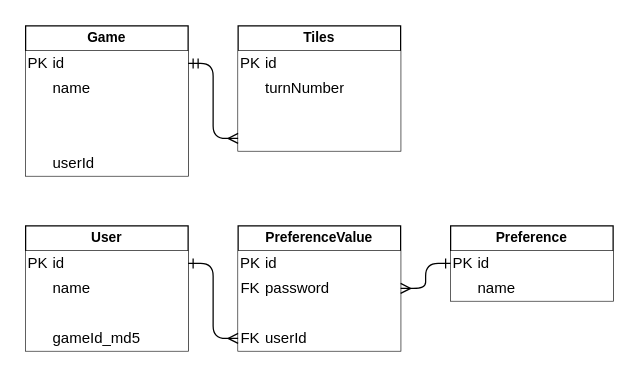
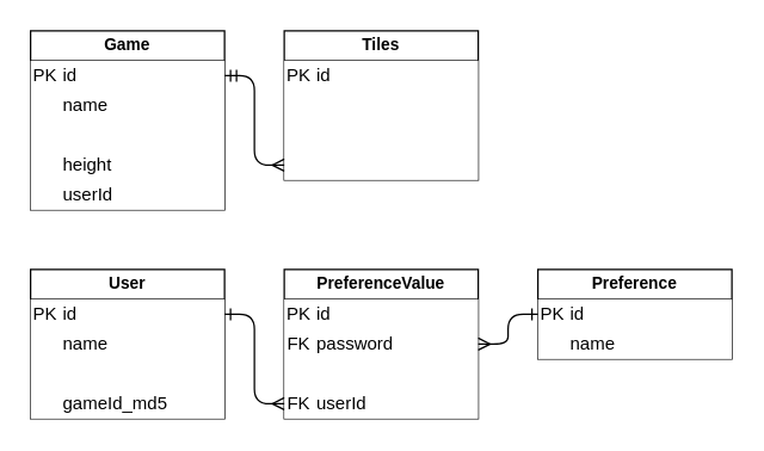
  <mxCell id="0" />
  <mxCell id="1" parent="0" />
  <mxCell id="2" value="Game" style="swimlane;fontStyle=1;align=center;verticalAlign=top;childLayout=stackLayout;horizontal=1;startSize=20;horizontalStack=0;resizeParent=1;resizeParentMax=0;resizeLast=0;collapsible=1;marginBottom=0;fontSize=11;spacing=-2;" parent="1" vertex="1"><mxGeometry x="20" y="20" width="130" height="120" as="geometry" /></mxCell>
  <mxCell id="3" value="" style="shape=table;startSize=0;container=1;collapsible=0;childLayout=tableLayout;strokeColor=none;" parent="2" vertex="1"><mxGeometry y="20" width="130" height="100" as="geometry" /></mxCell>
  <mxCell id="4" value="" style="shape=partialRectangle;collapsible=0;dropTarget=0;pointerEvents=0;fillColor=none;top=0;left=0;bottom=0;right=0;points=[[0,0.5],[1,0.5]];portConstraint=eastwest;strokeColor=none;" parent="3" vertex="1"><mxGeometry width="130" height="20" as="geometry" /></mxCell>
  <mxCell id="5" value="PK" style="shape=partialRectangle;html=1;whiteSpace=wrap;connectable=0;overflow=hidden;fillColor=none;top=0;left=0;bottom=0;right=0;pointerEvents=1;strokeColor=none;" parent="4" vertex="1"><mxGeometry width="20" height="20" as="geometry"><mxRectangle width="20" height="20" as="alternateBounds" /></mxGeometry></mxCell>
  <mxCell id="6" value="id" style="shape=partialRectangle;html=1;whiteSpace=wrap;connectable=0;overflow=hidden;fillColor=none;top=0;left=0;bottom=0;right=0;pointerEvents=1;strokeColor=none;align=left;" parent="4" vertex="1"><mxGeometry x="20" width="110" height="20" as="geometry"><mxRectangle width="110" height="20" as="alternateBounds" /></mxGeometry></mxCell>
  <mxCell id="7" value="" style="shape=partialRectangle;collapsible=0;dropTarget=0;pointerEvents=0;fillColor=none;top=0;left=0;bottom=0;right=0;points=[[0,0.5],[1,0.5]];portConstraint=eastwest;strokeColor=none;" parent="3" vertex="1"><mxGeometry y="20" width="130" height="20" as="geometry" /></mxCell>
  <mxCell id="8" value="" style="shape=partialRectangle;html=1;whiteSpace=wrap;connectable=0;overflow=hidden;fillColor=none;top=0;left=0;bottom=0;right=0;pointerEvents=1;strokeColor=none;" parent="7" vertex="1"><mxGeometry width="20" height="20" as="geometry"><mxRectangle width="20" height="20" as="alternateBounds" /></mxGeometry></mxCell>
  <mxCell id="9" value="name" style="shape=partialRectangle;html=1;whiteSpace=wrap;connectable=0;overflow=hidden;fillColor=none;top=0;left=0;bottom=0;right=0;pointerEvents=1;strokeColor=none;align=left;" parent="7" vertex="1"><mxGeometry x="20" width="110" height="20" as="geometry"><mxRectangle width="110" height="20" as="alternateBounds" /></mxGeometry></mxCell>
  <mxCell id="10" style="shape=partialRectangle;collapsible=0;dropTarget=0;pointerEvents=0;fillColor=none;top=0;left=0;bottom=0;right=0;points=[[0,0.5],[1,0.5]];portConstraint=eastwest;strokeColor=none;" parent="3" vertex="1"><mxGeometry y="40" width="130" height="20" as="geometry" /></mxCell>
  <mxCell id="11" style="shape=partialRectangle;html=1;whiteSpace=wrap;connectable=0;overflow=hidden;fillColor=none;top=0;left=0;bottom=0;right=0;pointerEvents=1;strokeColor=none;" parent="10" vertex="1"><mxGeometry width="20" height="20" as="geometry"><mxRectangle width="20" height="20" as="alternateBounds" /></mxGeometry></mxCell>
  <mxCell id="12" style="shape=partialRectangle;collapsible=0;dropTarget=0;pointerEvents=0;fillColor=none;top=0;left=0;bottom=0;right=0;points=[[0,0.5],[1,0.5]];portConstraint=eastwest;strokeColor=none;" parent="3" vertex="1"><mxGeometry y="60" width="130" height="20" as="geometry" /></mxCell>
  <mxCell id="13" style="shape=partialRectangle;html=1;whiteSpace=wrap;connectable=0;overflow=hidden;fillColor=none;top=0;left=0;bottom=0;right=0;pointerEvents=1;strokeColor=none;" parent="12" vertex="1"><mxGeometry width="20" height="20" as="geometry"><mxRectangle width="20" height="20" as="alternateBounds" /></mxGeometry></mxCell>
+ <mxCell id="14" value="height" style="shape=partialRectangle;html=1;whiteSpace=wrap;connectable=0;overflow=hidden;fillColor=none;top=0;left=0;bottom=0;right=0;pointerEvents=1;strokeColor=none;align=left;" parent="12" vertex="1"><mxGeometry x="20" width="110" height="20" as="geometry"><mxRectangle width="110" height="20" as="alternateBounds" /></mxGeometry></mxCell>
  <mxCell id="15" style="shape=partialRectangle;collapsible=0;dropTarget=0;pointerEvents=0;fillColor=none;top=0;left=0;bottom=0;right=0;points=[[0,0.5],[1,0.5]];portConstraint=eastwest;strokeColor=none;" parent="3" vertex="1"><mxGeometry y="80" width="130" height="20" as="geometry" /></mxCell>
  <mxCell id="16" style="shape=partialRectangle;html=1;whiteSpace=wrap;connectable=0;overflow=hidden;fillColor=none;top=0;left=0;bottom=0;right=0;pointerEvents=1;strokeColor=none;" parent="15" vertex="1"><mxGeometry width="20" height="20" as="geometry"><mxRectangle width="20" height="20" as="alternateBounds" /></mxGeometry></mxCell>
  <mxCell id="17" value="userId" style="shape=partialRectangle;html=1;whiteSpace=wrap;connectable=0;overflow=hidden;fillColor=none;top=0;left=0;bottom=0;right=0;pointerEvents=1;strokeColor=none;align=left;" parent="15" vertex="1"><mxGeometry x="20" width="110" height="20" as="geometry"><mxRectangle width="110" height="20" as="alternateBounds" /></mxGeometry></mxCell>
  <mxCell id="18" value="Tiles" style="swimlane;fontStyle=1;align=center;verticalAlign=top;childLayout=stackLayout;horizontal=1;startSize=20;horizontalStack=0;resizeParent=1;resizeParentMax=0;resizeLast=0;collapsible=1;marginBottom=0;fontSize=11;spacing=-2;" parent="1" vertex="1"><mxGeometry x="190" y="20" width="130" height="100" as="geometry" /></mxCell>
  <mxCell id="19" value="" style="shape=table;startSize=0;container=1;collapsible=0;childLayout=tableLayout;strokeColor=none;" parent="18" vertex="1"><mxGeometry y="20" width="130" height="80" as="geometry" /></mxCell>
  <mxCell id="20" value="" style="shape=partialRectangle;collapsible=0;dropTarget=0;pointerEvents=0;fillColor=none;top=0;left=0;bottom=0;right=0;points=[[0,0.5],[1,0.5]];portConstraint=eastwest;strokeColor=none;" parent="19" vertex="1"><mxGeometry width="130" height="20" as="geometry" /></mxCell>
  <mxCell id="21" value="PK" style="shape=partialRectangle;html=1;whiteSpace=wrap;connectable=0;overflow=hidden;fillColor=none;top=0;left=0;bottom=0;right=0;pointerEvents=1;strokeColor=none;" parent="20" vertex="1"><mxGeometry width="20" height="20" as="geometry"><mxRectangle width="20" height="20" as="alternateBounds" /></mxGeometry></mxCell>
  <mxCell id="22" value="id" style="shape=partialRectangle;html=1;whiteSpace=wrap;connectable=0;overflow=hidden;fillColor=none;top=0;left=0;bottom=0;right=0;pointerEvents=1;strokeColor=none;align=left;" parent="20" vertex="1"><mxGeometry x="20" width="110" height="20" as="geometry"><mxRectangle width="110" height="20" as="alternateBounds" /></mxGeometry></mxCell>
  <mxCell id="23" value="" style="shape=partialRectangle;collapsible=0;dropTarget=0;pointerEvents=0;fillColor=none;top=0;left=0;bottom=0;right=0;points=[[0,0.5],[1,0.5]];portConstraint=eastwest;strokeColor=none;" parent="19" vertex="1"><mxGeometry y="20" width="130" height="20" as="geometry" /></mxCell>
  <mxCell id="24" value="" style="shape=partialRectangle;html=1;whiteSpace=wrap;connectable=0;overflow=hidden;fillColor=none;top=0;left=0;bottom=0;right=0;pointerEvents=1;strokeColor=none;" parent="23" vertex="1"><mxGeometry width="20" height="20" as="geometry"><mxRectangle width="20" height="20" as="alternateBounds" /></mxGeometry></mxCell>
- <mxCell id="25" value="turnNumber" style="shape=partialRectangle;html=1;whiteSpace=wrap;connectable=0;overflow=hidden;fillColor=none;top=0;left=0;bottom=0;right=0;pointerEvents=1;strokeColor=none;align=left;" parent="23" vertex="1"><mxGeometry x="20" width="110" height="20" as="geometry"><mxRectangle width="110" height="20" as="alternateBounds" /></mxGeometry></mxCell>
  <mxCell id="26" style="shape=partialRectangle;collapsible=0;dropTarget=0;pointerEvents=0;fillColor=none;top=0;left=0;bottom=0;right=0;points=[[0,0.5],[1,0.5]];portConstraint=eastwest;strokeColor=none;" parent="19" vertex="1"><mxGeometry y="40" width="130" height="20" as="geometry" /></mxCell>
  <mxCell id="27" style="shape=partialRectangle;html=1;whiteSpace=wrap;connectable=0;overflow=hidden;fillColor=none;top=0;left=0;bottom=0;right=0;pointerEvents=1;strokeColor=none;" parent="26" vertex="1"><mxGeometry width="20" height="20" as="geometry"><mxRectangle width="20" height="20" as="alternateBounds" /></mxGeometry></mxCell>
  <mxCell id="28" style="shape=partialRectangle;collapsible=0;dropTarget=0;pointerEvents=0;fillColor=none;top=0;left=0;bottom=0;right=0;points=[[0,0.5],[1,0.5]];portConstraint=eastwest;strokeColor=none;" parent="19" vertex="1"><mxGeometry y="60" width="130" height="20" as="geometry" /></mxCell>
  <mxCell id="29" style="shape=partialRectangle;html=1;whiteSpace=wrap;connectable=0;overflow=hidden;fillColor=none;top=0;left=0;bottom=0;right=0;pointerEvents=1;strokeColor=none;" parent="28" vertex="1"><mxGeometry width="20" height="20" as="geometry"><mxRectangle width="20" height="20" as="alternateBounds" /></mxGeometry></mxCell>
  <mxCell id="30" value="User" style="swimlane;fontStyle=1;align=center;verticalAlign=top;childLayout=stackLayout;horizontal=1;startSize=20;horizontalStack=0;resizeParent=1;resizeParentMax=0;resizeLast=0;collapsible=1;marginBottom=0;fontSize=11;spacing=-2;" parent="1" vertex="1"><mxGeometry x="20" y="180" width="130" height="100" as="geometry" /></mxCell>
  <mxCell id="31" value="" style="shape=table;startSize=0;container=1;collapsible=0;childLayout=tableLayout;strokeColor=none;" parent="30" vertex="1"><mxGeometry y="20" width="130" height="80" as="geometry" /></mxCell>
  <mxCell id="32" value="" style="shape=partialRectangle;collapsible=0;dropTarget=0;pointerEvents=0;fillColor=none;top=0;left=0;bottom=0;right=0;points=[[0,0.5],[1,0.5]];portConstraint=eastwest;strokeColor=none;" parent="31" vertex="1"><mxGeometry width="130" height="20" as="geometry" /></mxCell>
  <mxCell id="33" value="PK" style="shape=partialRectangle;html=1;whiteSpace=wrap;connectable=0;overflow=hidden;fillColor=none;top=0;left=0;bottom=0;right=0;pointerEvents=1;strokeColor=none;" parent="32" vertex="1"><mxGeometry width="20" height="20" as="geometry"><mxRectangle width="20" height="20" as="alternateBounds" /></mxGeometry></mxCell>
  <mxCell id="34" value="id" style="shape=partialRectangle;html=1;whiteSpace=wrap;connectable=0;overflow=hidden;fillColor=none;top=0;left=0;bottom=0;right=0;pointerEvents=1;strokeColor=none;align=left;" parent="32" vertex="1"><mxGeometry x="20" width="110" height="20" as="geometry"><mxRectangle width="110" height="20" as="alternateBounds" /></mxGeometry></mxCell>
  <mxCell id="35" value="" style="shape=partialRectangle;collapsible=0;dropTarget=0;pointerEvents=0;fillColor=none;top=0;left=0;bottom=0;right=0;points=[[0,0.5],[1,0.5]];portConstraint=eastwest;strokeColor=none;" parent="31" vertex="1"><mxGeometry y="20" width="130" height="20" as="geometry" /></mxCell>
  <mxCell id="36" value="" style="shape=partialRectangle;html=1;whiteSpace=wrap;connectable=0;overflow=hidden;fillColor=none;top=0;left=0;bottom=0;right=0;pointerEvents=1;strokeColor=none;" parent="35" vertex="1"><mxGeometry width="20" height="20" as="geometry"><mxRectangle width="20" height="20" as="alternateBounds" /></mxGeometry></mxCell>
  <mxCell id="37" value="name" style="shape=partialRectangle;html=1;whiteSpace=wrap;connectable=0;overflow=hidden;fillColor=none;top=0;left=0;bottom=0;right=0;pointerEvents=1;strokeColor=none;align=left;" parent="35" vertex="1"><mxGeometry x="20" width="110" height="20" as="geometry"><mxRectangle width="110" height="20" as="alternateBounds" /></mxGeometry></mxCell>
  <mxCell id="38" style="shape=partialRectangle;collapsible=0;dropTarget=0;pointerEvents=0;fillColor=none;top=0;left=0;bottom=0;right=0;points=[[0,0.5],[1,0.5]];portConstraint=eastwest;strokeColor=none;" parent="31" vertex="1"><mxGeometry y="40" width="130" height="20" as="geometry" /></mxCell>
  <mxCell id="39" style="shape=partialRectangle;html=1;whiteSpace=wrap;connectable=0;overflow=hidden;fillColor=none;top=0;left=0;bottom=0;right=0;pointerEvents=1;strokeColor=none;" parent="38" vertex="1"><mxGeometry width="20" height="20" as="geometry"><mxRectangle width="20" height="20" as="alternateBounds" /></mxGeometry></mxCell>
  <mxCell id="40" style="shape=partialRectangle;collapsible=0;dropTarget=0;pointerEvents=0;fillColor=none;top=0;left=0;bottom=0;right=0;points=[[0,0.5],[1,0.5]];portConstraint=eastwest;strokeColor=none;" parent="31" vertex="1"><mxGeometry y="60" width="130" height="20" as="geometry" /></mxCell>
  <mxCell id="41" style="shape=partialRectangle;html=1;whiteSpace=wrap;connectable=0;overflow=hidden;fillColor=none;top=0;left=0;bottom=0;right=0;pointerEvents=1;strokeColor=none;" parent="40" vertex="1"><mxGeometry width="20" height="20" as="geometry"><mxRectangle width="20" height="20" as="alternateBounds" /></mxGeometry></mxCell>
  <mxCell id="42" value="gameId_md5" style="shape=partialRectangle;html=1;whiteSpace=wrap;connectable=0;overflow=hidden;fillColor=none;top=0;left=0;bottom=0;right=0;pointerEvents=1;strokeColor=none;align=left;" parent="40" vertex="1"><mxGeometry x="20" width="110" height="20" as="geometry"><mxRectangle width="110" height="20" as="alternateBounds" /></mxGeometry></mxCell>
  <mxCell id="43" value="PreferenceValue" style="swimlane;fontStyle=1;align=center;verticalAlign=top;childLayout=stackLayout;horizontal=1;startSize=20;horizontalStack=0;resizeParent=1;resizeParentMax=0;resizeLast=0;collapsible=1;marginBottom=0;fontSize=11;spacing=-2;" parent="1" vertex="1"><mxGeometry x="190" y="180" width="130" height="100" as="geometry" /></mxCell>
  <mxCell id="44" value="" style="shape=table;startSize=0;container=1;collapsible=0;childLayout=tableLayout;strokeColor=none;" parent="43" vertex="1"><mxGeometry y="20" width="130" height="80" as="geometry" /></mxCell>
  <mxCell id="45" value="" style="shape=partialRectangle;collapsible=0;dropTarget=0;pointerEvents=0;fillColor=none;top=0;left=0;bottom=0;right=0;points=[[0,0.5],[1,0.5]];portConstraint=eastwest;strokeColor=none;" parent="44" vertex="1"><mxGeometry width="130" height="20" as="geometry" /></mxCell>
  <mxCell id="46" value="PK" style="shape=partialRectangle;html=1;whiteSpace=wrap;connectable=0;overflow=hidden;fillColor=none;top=0;left=0;bottom=0;right=0;pointerEvents=1;strokeColor=none;" parent="45" vertex="1"><mxGeometry width="20" height="20" as="geometry"><mxRectangle width="20" height="20" as="alternateBounds" /></mxGeometry></mxCell>
  <mxCell id="47" value="id" style="shape=partialRectangle;html=1;whiteSpace=wrap;connectable=0;overflow=hidden;fillColor=none;top=0;left=0;bottom=0;right=0;pointerEvents=1;strokeColor=none;align=left;" parent="45" vertex="1"><mxGeometry x="20" width="110" height="20" as="geometry"><mxRectangle width="110" height="20" as="alternateBounds" /></mxGeometry></mxCell>
  <mxCell id="48" value="" style="shape=partialRectangle;collapsible=0;dropTarget=0;pointerEvents=0;fillColor=none;top=0;left=0;bottom=0;right=0;points=[[0,0.5],[1,0.5]];portConstraint=eastwest;strokeColor=none;" parent="44" vertex="1"><mxGeometry y="20" width="130" height="20" as="geometry" /></mxCell>
  <mxCell id="49" value="FK" style="shape=partialRectangle;html=1;whiteSpace=wrap;connectable=0;overflow=hidden;fillColor=none;top=0;left=0;bottom=0;right=0;pointerEvents=1;strokeColor=none;" parent="48" vertex="1"><mxGeometry width="20" height="20" as="geometry"><mxRectangle width="20" height="20" as="alternateBounds" /></mxGeometry></mxCell>
  <mxCell id="50" value="password" style="shape=partialRectangle;html=1;whiteSpace=wrap;connectable=0;overflow=hidden;fillColor=none;top=0;left=0;bottom=0;right=0;pointerEvents=1;strokeColor=none;align=left;" parent="48" vertex="1"><mxGeometry x="20" width="110" height="20" as="geometry"><mxRectangle width="110" height="20" as="alternateBounds" /></mxGeometry></mxCell>
  <mxCell id="51" style="shape=partialRectangle;collapsible=0;dropTarget=0;pointerEvents=0;fillColor=none;top=0;left=0;bottom=0;right=0;points=[[0,0.5],[1,0.5]];portConstraint=eastwest;strokeColor=none;" parent="44" vertex="1"><mxGeometry y="40" width="130" height="20" as="geometry" /></mxCell>
  <mxCell id="52" style="shape=partialRectangle;html=1;whiteSpace=wrap;connectable=0;overflow=hidden;fillColor=none;top=0;left=0;bottom=0;right=0;pointerEvents=1;strokeColor=none;" parent="51" vertex="1"><mxGeometry width="20" height="20" as="geometry"><mxRectangle width="20" height="20" as="alternateBounds" /></mxGeometry></mxCell>
  <mxCell id="53" style="shape=partialRectangle;collapsible=0;dropTarget=0;pointerEvents=0;fillColor=none;top=0;left=0;bottom=0;right=0;points=[[0,0.5],[1,0.5]];portConstraint=eastwest;strokeColor=none;" parent="44" vertex="1"><mxGeometry y="60" width="130" height="20" as="geometry" /></mxCell>
  <mxCell id="54" value="FK" style="shape=partialRectangle;html=1;whiteSpace=wrap;connectable=0;overflow=hidden;fillColor=none;top=0;left=0;bottom=0;right=0;pointerEvents=1;strokeColor=none;" parent="53" vertex="1"><mxGeometry width="20" height="20" as="geometry"><mxRectangle width="20" height="20" as="alternateBounds" /></mxGeometry></mxCell>
  <mxCell id="55" value="userId" style="shape=partialRectangle;html=1;whiteSpace=wrap;connectable=0;overflow=hidden;fillColor=none;top=0;left=0;bottom=0;right=0;pointerEvents=1;strokeColor=none;align=left;" parent="53" vertex="1"><mxGeometry x="20" width="110" height="20" as="geometry"><mxRectangle width="110" height="20" as="alternateBounds" /></mxGeometry></mxCell>
  <mxCell id="56" value="Preference" style="swimlane;fontStyle=1;align=center;verticalAlign=top;childLayout=stackLayout;horizontal=1;startSize=20;horizontalStack=0;resizeParent=1;resizeParentMax=0;resizeLast=0;collapsible=1;marginBottom=0;fontSize=11;spacing=-2;" parent="1" vertex="1"><mxGeometry x="360" y="180" width="130" height="60" as="geometry" /></mxCell>
  <mxCell id="57" value="" style="shape=table;startSize=0;container=1;collapsible=0;childLayout=tableLayout;strokeColor=none;" parent="56" vertex="1"><mxGeometry y="20" width="130" height="40" as="geometry" /></mxCell>
  <mxCell id="58" value="" style="shape=partialRectangle;collapsible=0;dropTarget=0;pointerEvents=0;fillColor=none;top=0;left=0;bottom=0;right=0;points=[[0,0.5],[1,0.5]];portConstraint=eastwest;strokeColor=none;" parent="57" vertex="1"><mxGeometry width="130" height="20" as="geometry" /></mxCell>
  <mxCell id="59" value="PK" style="shape=partialRectangle;html=1;whiteSpace=wrap;connectable=0;overflow=hidden;fillColor=none;top=0;left=0;bottom=0;right=0;pointerEvents=1;strokeColor=none;" parent="58" vertex="1"><mxGeometry width="20" height="20" as="geometry"><mxRectangle width="20" height="20" as="alternateBounds" /></mxGeometry></mxCell>
  <mxCell id="60" value="id" style="shape=partialRectangle;html=1;whiteSpace=wrap;connectable=0;overflow=hidden;fillColor=none;top=0;left=0;bottom=0;right=0;pointerEvents=1;strokeColor=none;align=left;" parent="58" vertex="1"><mxGeometry x="20" width="110" height="20" as="geometry"><mxRectangle width="110" height="20" as="alternateBounds" /></mxGeometry></mxCell>
  <mxCell id="61" value="" style="shape=partialRectangle;collapsible=0;dropTarget=0;pointerEvents=0;fillColor=none;top=0;left=0;bottom=0;right=0;points=[[0,0.5],[1,0.5]];portConstraint=eastwest;strokeColor=none;" parent="57" vertex="1"><mxGeometry y="20" width="130" height="20" as="geometry" /></mxCell>
  <mxCell id="62" value="" style="shape=partialRectangle;html=1;whiteSpace=wrap;connectable=0;overflow=hidden;fillColor=none;top=0;left=0;bottom=0;right=0;pointerEvents=1;strokeColor=none;" parent="61" vertex="1"><mxGeometry width="20" height="20" as="geometry"><mxRectangle width="20" height="20" as="alternateBounds" /></mxGeometry></mxCell>
  <mxCell id="63" value="name" style="shape=partialRectangle;html=1;whiteSpace=wrap;connectable=0;overflow=hidden;fillColor=none;top=0;left=0;bottom=0;right=0;pointerEvents=1;strokeColor=none;align=left;" parent="61" vertex="1"><mxGeometry x="20" width="110" height="20" as="geometry"><mxRectangle width="110" height="20" as="alternateBounds" /></mxGeometry></mxCell>
  <mxCell id="64" style="edgeStyle=orthogonalEdgeStyle;rounded=1;orthogonalLoop=1;jettySize=auto;html=1;exitX=1;exitY=0.5;exitDx=0;exitDy=0;endArrow=ERmany;endFill=0;startArrow=ERmandOne;startFill=0;" parent="1" source="4" target="28" edge="1"><mxGeometry relative="1" as="geometry" /></mxCell>
  <mxCell id="65" style="edgeStyle=orthogonalEdgeStyle;rounded=1;orthogonalLoop=1;jettySize=auto;html=1;startArrow=ERone;startFill=0;endArrow=ERmany;endFill=0;" parent="1" source="58" target="48" edge="1"><mxGeometry relative="1" as="geometry" /></mxCell>
  <mxCell id="66" style="edgeStyle=orthogonalEdgeStyle;rounded=1;orthogonalLoop=1;jettySize=auto;html=1;entryX=0;entryY=0.5;entryDx=0;entryDy=0;startArrow=ERone;startFill=0;endArrow=ERmany;endFill=0;" parent="1" source="32" target="53" edge="1"><mxGeometry relative="1" as="geometry" /></mxCell>
